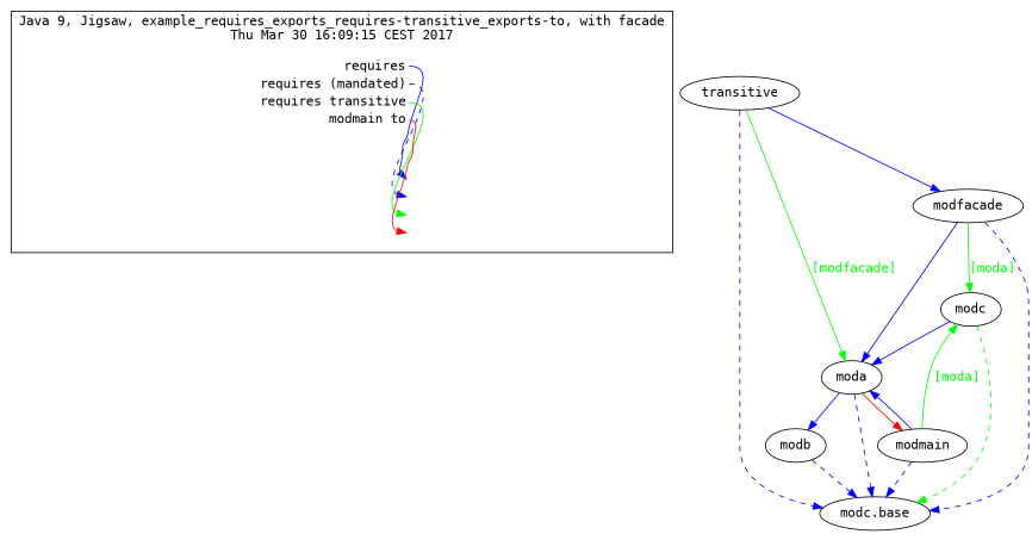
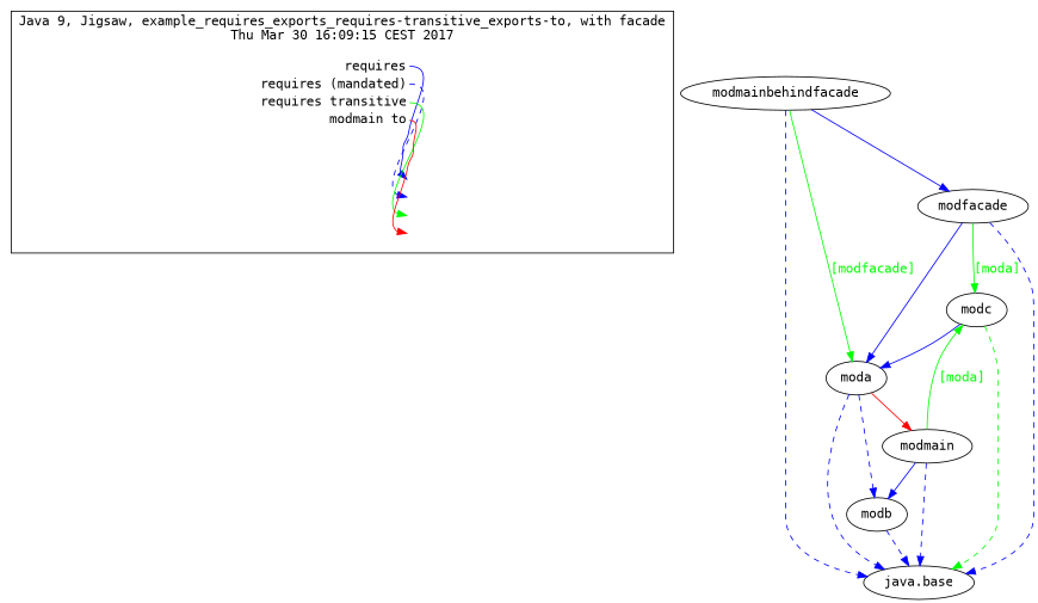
  digraph {
    rankdir=TB
    node [fontname=Consolas shape=ellipse]
    edge [color="#0000ff" fontcolor="#0000ff" fontname=Consolas weight=16]
    n1 [label=<<table border="0" cellpadding="2" cellspacing="0" cellborder="0">     <tr><td align="right" port="i1">requires</td></tr>     <tr><td align="right" port="i2">requires (mandated)</td></tr>     <tr><td align="right" port="i3">requires transitive</td></tr>     <tr><td align="right" port="i4">modmain to</td></tr>     </table>> shape=plaintext]
    n2 [label=<<table border="0" cellpadding="2" cellspacing="0" cellborder="0">     <tr><td port="i1">&nbsp;</td></tr>     <tr><td port="i2">&nbsp;</td></tr>     <tr><td port="i3">&nbsp;</td></tr>     <tr><td port="i4">&nbsp;</td></tr>     </table>> shape=plaintext]
    n3 [label=modc]
-   n4 [label="modc.base"]
+   n4 [label="java.base"]
    n5 [label=moda]
    n6 [label=modfacade]
    n7 [label=modb]
    n8 [label=modmain]
-   n9 [label=transitive]
+   n9 [label=modmainbehindfacade]
    subgraph cluster_1 {
      fontname=Consolas
      label="Java 9, Jigsaw, example_requires_exports_requires-transitive_exports-to, with facade\nThu Mar 30 16:09:15 CEST 2017"
      n1
      n2
    }
    n1 -> n2 [color=BLUE headport="i1:w" tailport="i1:e" fontcolor="" fontname="" weight=""]
    n1 -> n2 [color=BLUE headport="i2:w" style=dashed tailport="i2:e" fontcolor="" fontname="" weight=""]
    n1 -> n2 [color=GREEN headport="i3:w" tailport="i3:e" fontcolor="" fontname="" weight=""]
    n1 -> n2 [color=RED headport="i4:w" tailport="i4:e" fontcolor="" fontname="" weight=""]
    n3 -> n4 [color="#00ff00" style=dashed]
    n3 -> n5 [weight=8]
    n5 -> n4 [style=dashed]
-   n5 -> n7 [weight=8]
+   n5 -> n7 [weight=8 style=dashed]
    n5 -> n8 [color="#ff0000" fontcolor="#ff0000" weight=2]
    n6 -> n3 [color="#00ff00" fontcolor="#00ff00" label="[moda]" weight=4]
    n6 -> n4 [style=dashed]
    n6 -> n5 [weight=8]
    n7 -> n4 [style=dashed]
    n8 -> n3 [color="#00ff00" fontcolor="#00ff00" label="[moda]" weight=4]
    n8 -> n4 [style=dashed]
-   n8 -> n5 [weight=8]
+   n8 -> n7 [weight=8]
    n9 -> n4 [style=dashed]
    n9 -> n5 [color="#00ff00" fontcolor="#00ff00" label="[modfacade]" weight=4]
    n9 -> n6 [weight=8]
  }
